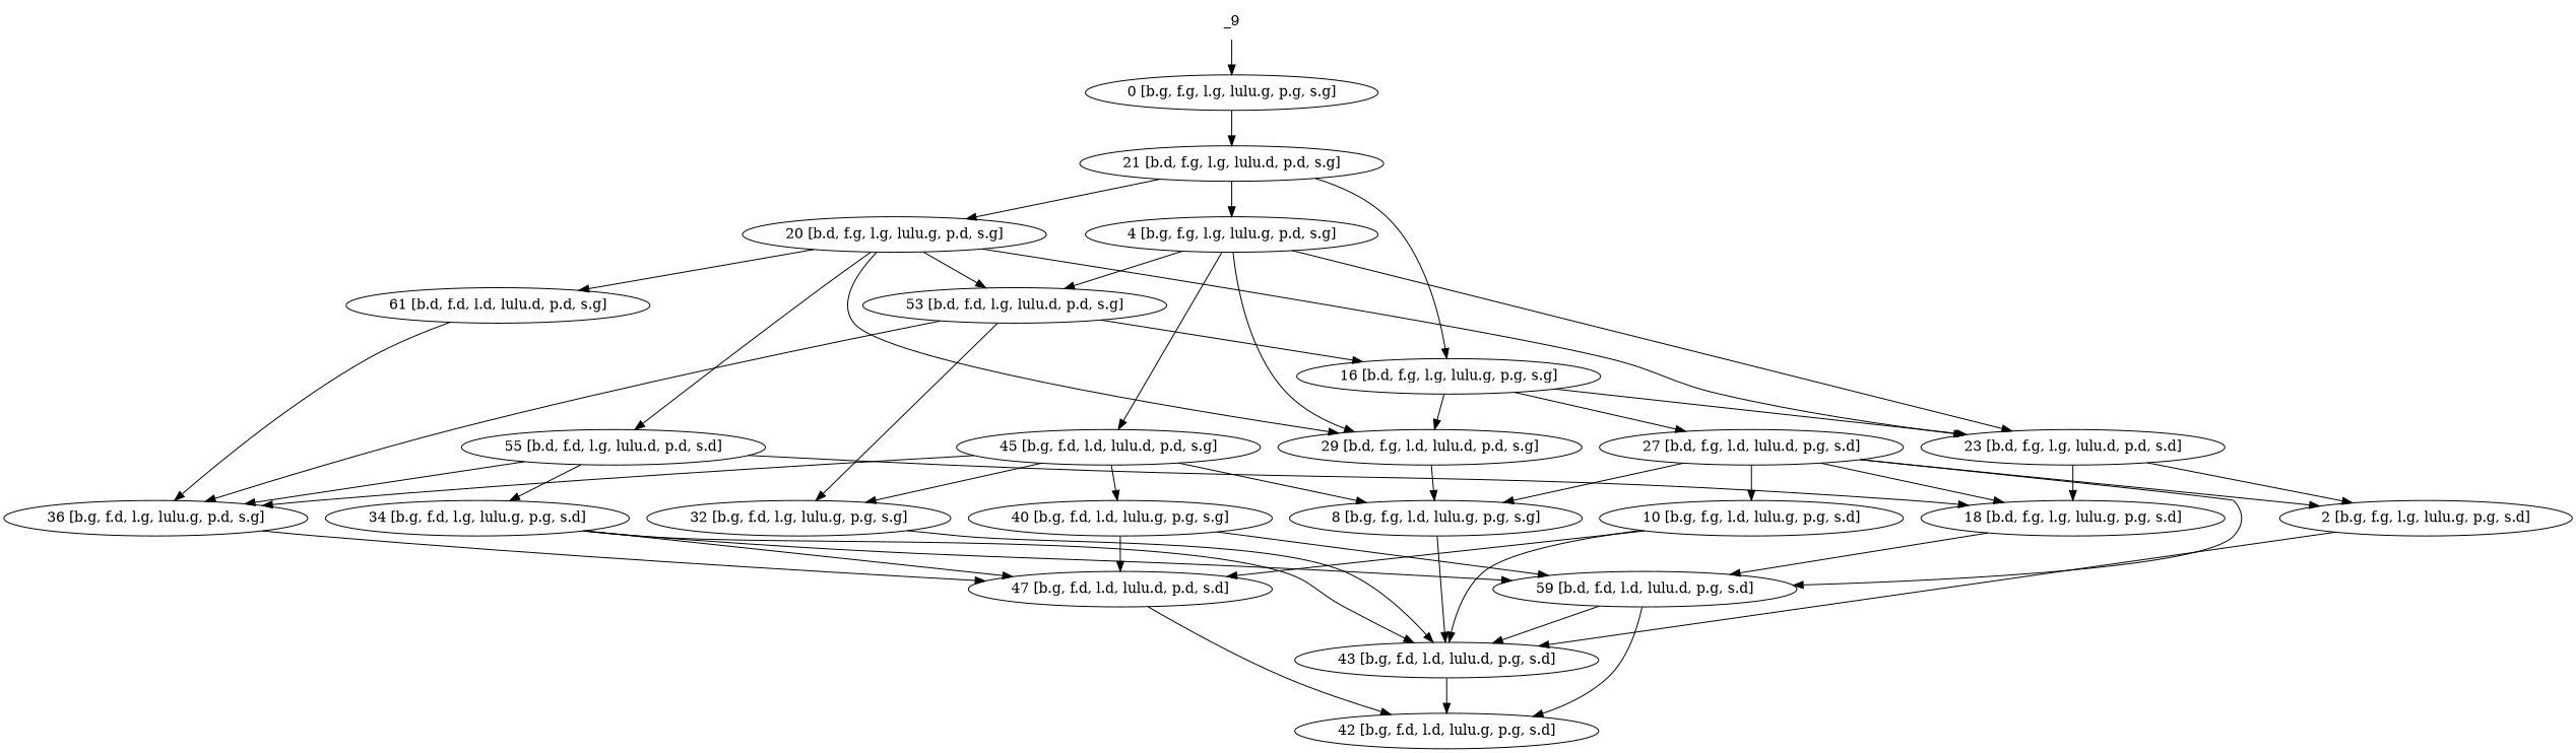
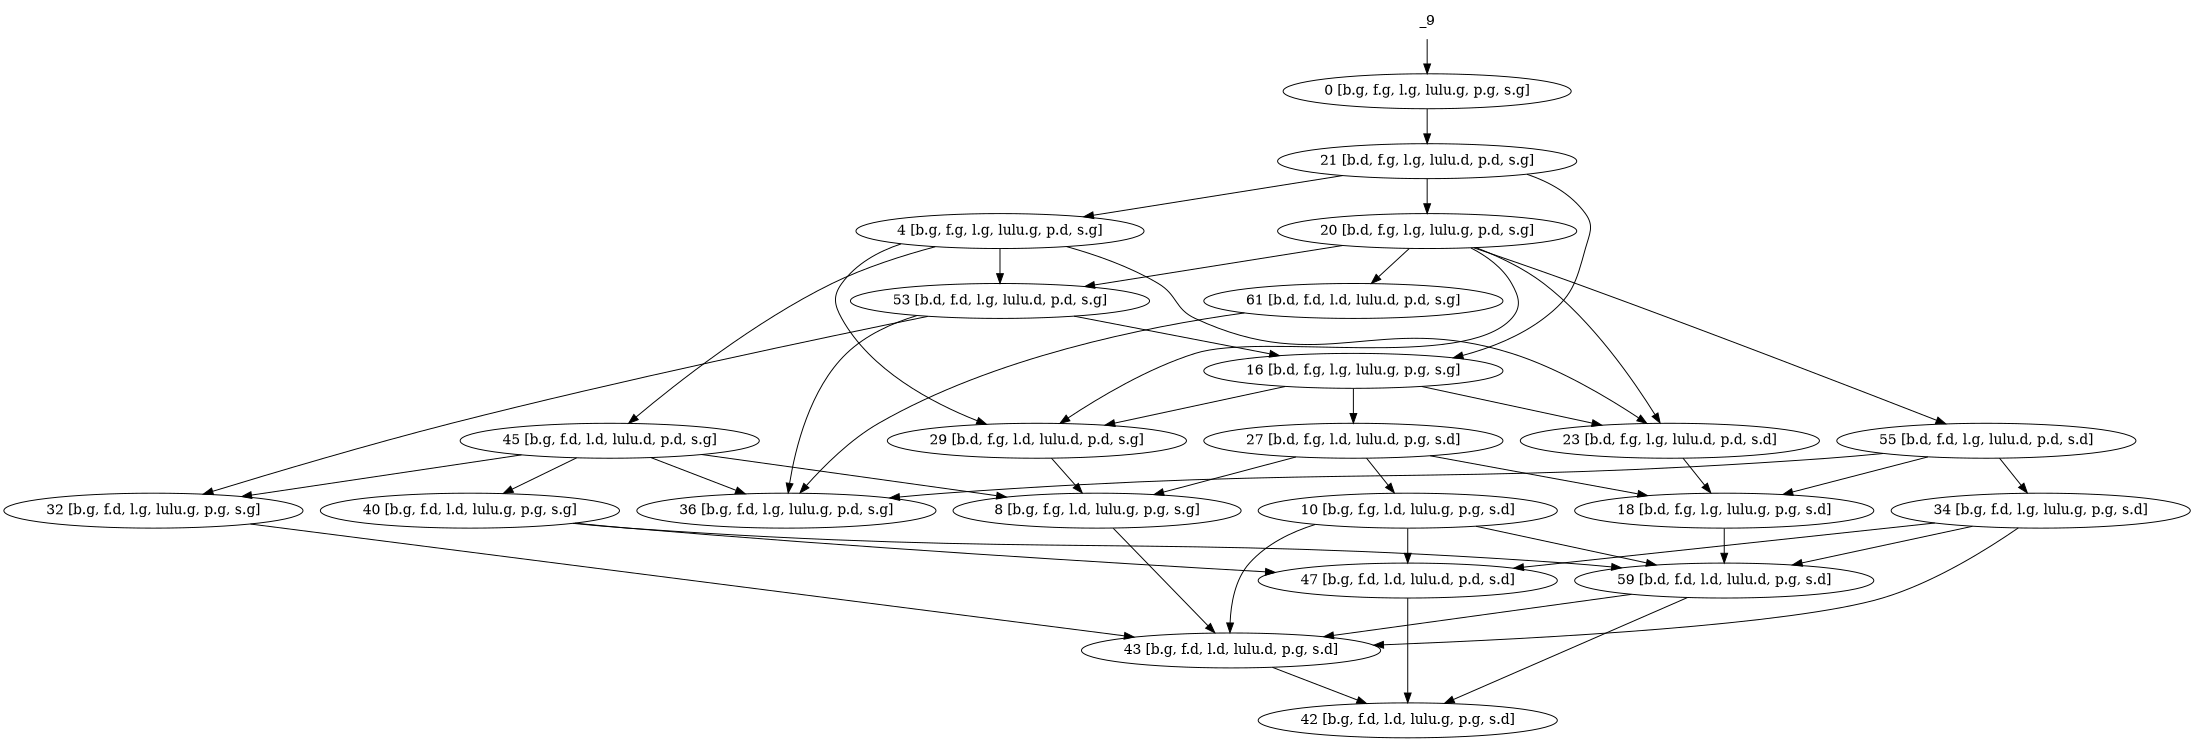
  digraph {
    n1 [label=_9 shape=none]
    n2 [label="0 [b.g, f.g, l.g, lulu.g, p.g, s.g]"]
    n3 [label="21 [b.d, f.g, l.g, lulu.d, p.d, s.g]"]
    n4 [label="20 [b.d, f.g, l.g, lulu.g, p.d, s.g]"]
    n5 [label="4 [b.g, f.g, l.g, lulu.g, p.d, s.g]"]
    n6 [label="16 [b.d, f.g, l.g, lulu.g, p.g, s.g]"]
    n7 [label="10 [b.g, f.g, l.d, lulu.g, p.g, s.d]"]
    n8 [label="47 [b.g, f.d, l.d, lulu.d, p.d, s.d]"]
    n9 [label="59 [b.d, f.d, l.d, lulu.d, p.g, s.d]"]
    n10 [label="43 [b.g, f.d, l.d, lulu.d, p.g, s.d]"]
    n11 [label="18 [b.d, f.g, l.g, lulu.g, p.g, s.d]"]
    n12 [label="42 [b.g, f.d, l.d, lulu.g, p.g, s.d]"]
    n13 [label="55 [b.d, f.d, l.g, lulu.d, p.d, s.d]"]
    n14 [label="34 [b.g, f.d, l.g, lulu.g, p.g, s.d]"]
    n15 [label="36 [b.g, f.d, l.g, lulu.g, p.d, s.g]"]
    n16 [label="23 [b.d, f.g, l.g, lulu.d, p.d, s.d]"]
-   n17 [label="2 [b.g, f.g, l.g, lulu.g, p.g, s.d]"]
    n18 [label="27 [b.d, f.g, l.d, lulu.d, p.g, s.d]"]
    n19 [label="8 [b.g, f.g, l.d, lulu.g, p.g, s.g]"]
    n20 [label="61 [b.d, f.d, l.d, lulu.d, p.d, s.g]"]
    n21 [label="40 [b.g, f.d, l.d, lulu.g, p.g, s.g]"]
    n22 [label="29 [b.d, f.g, l.d, lulu.d, p.d, s.g]"]
    n23 [label="45 [b.g, f.d, l.d, lulu.d, p.d, s.g]"]
    n24 [label="32 [b.g, f.d, l.g, lulu.g, p.g, s.g]"]
    n25 [label="53 [b.d, f.d, l.g, lulu.d, p.d, s.g]"]
    n1 -> n2
    n2 -> n3
    n3 -> n4
    n3 -> n5
    n3 -> n6
    n4 -> n13
    n4 -> n16
    n4 -> n20
    n4 -> n22
    n4 -> n25
    n5 -> n16
    n5 -> n22
    n5 -> n23
    n5 -> n25
    n6 -> n16
    n6 -> n18
    n6 -> n22
    n7 -> n8
-   n18 -> n9
+   n7 -> n9
    n7 -> n10
    n8 -> n12
    n9 -> n10
    n9 -> n12
    n10 -> n12
    n11 -> n9
    n13 -> n11
    n13 -> n14
    n13 -> n15
    n14 -> n8
    n14 -> n9
    n14 -> n10
-   n15 -> n8
    n16 -> n11
-   n16 -> n17
-   n17 -> n10
    n18 -> n7
    n18 -> n11
-   n18 -> n17
    n18 -> n19
    n19 -> n10
    n20 -> n15
    n21 -> n8
    n21 -> n9
    n22 -> n19
    n23 -> n15
    n23 -> n19
    n23 -> n21
    n23 -> n24
    n24 -> n10
    n25 -> n6
    n25 -> n15
    n25 -> n24
  }
